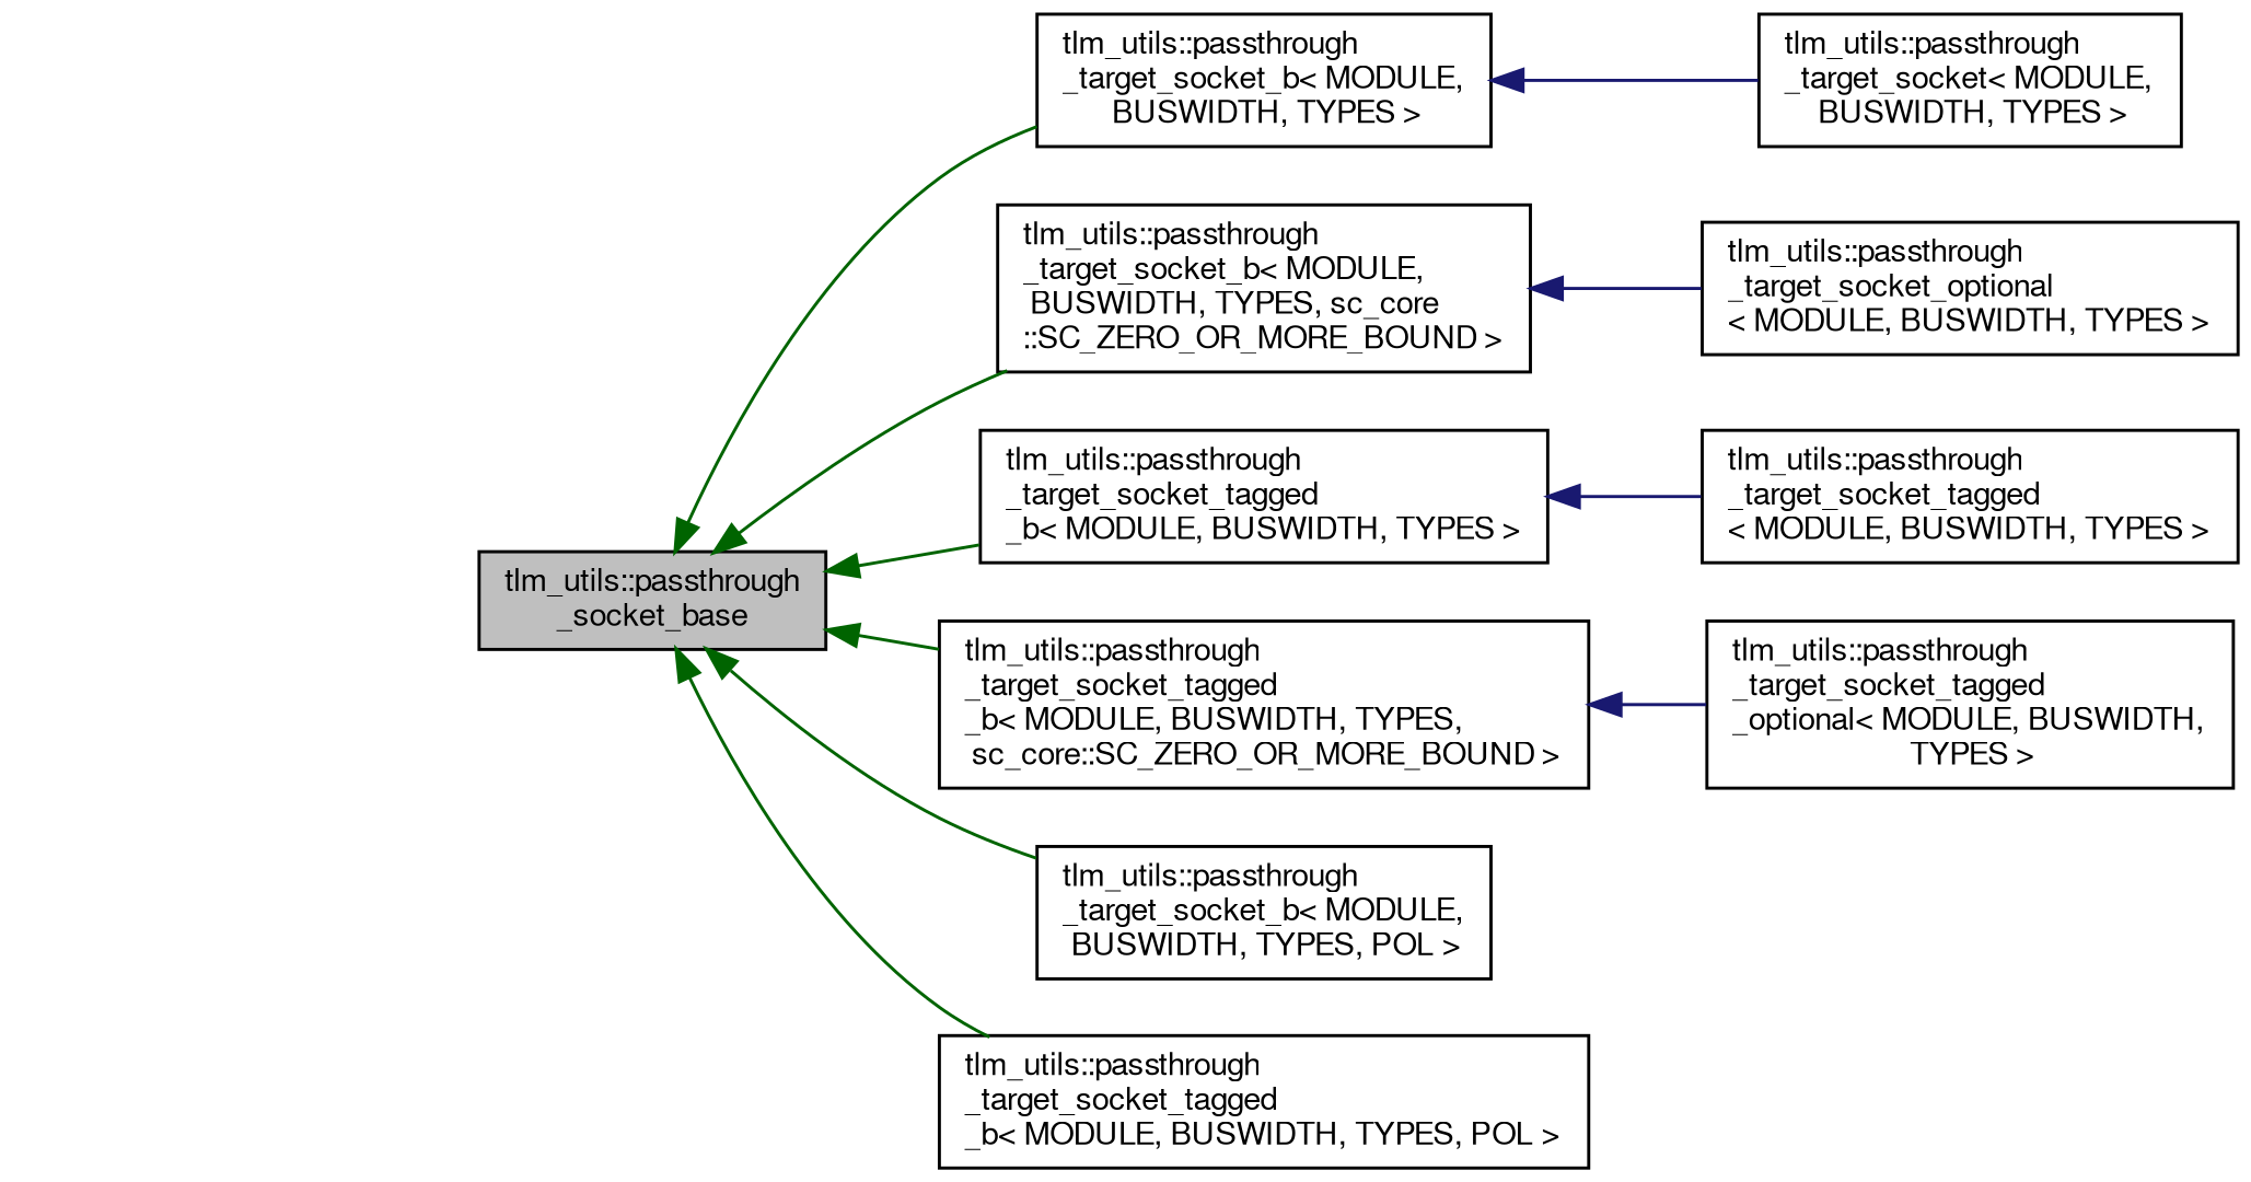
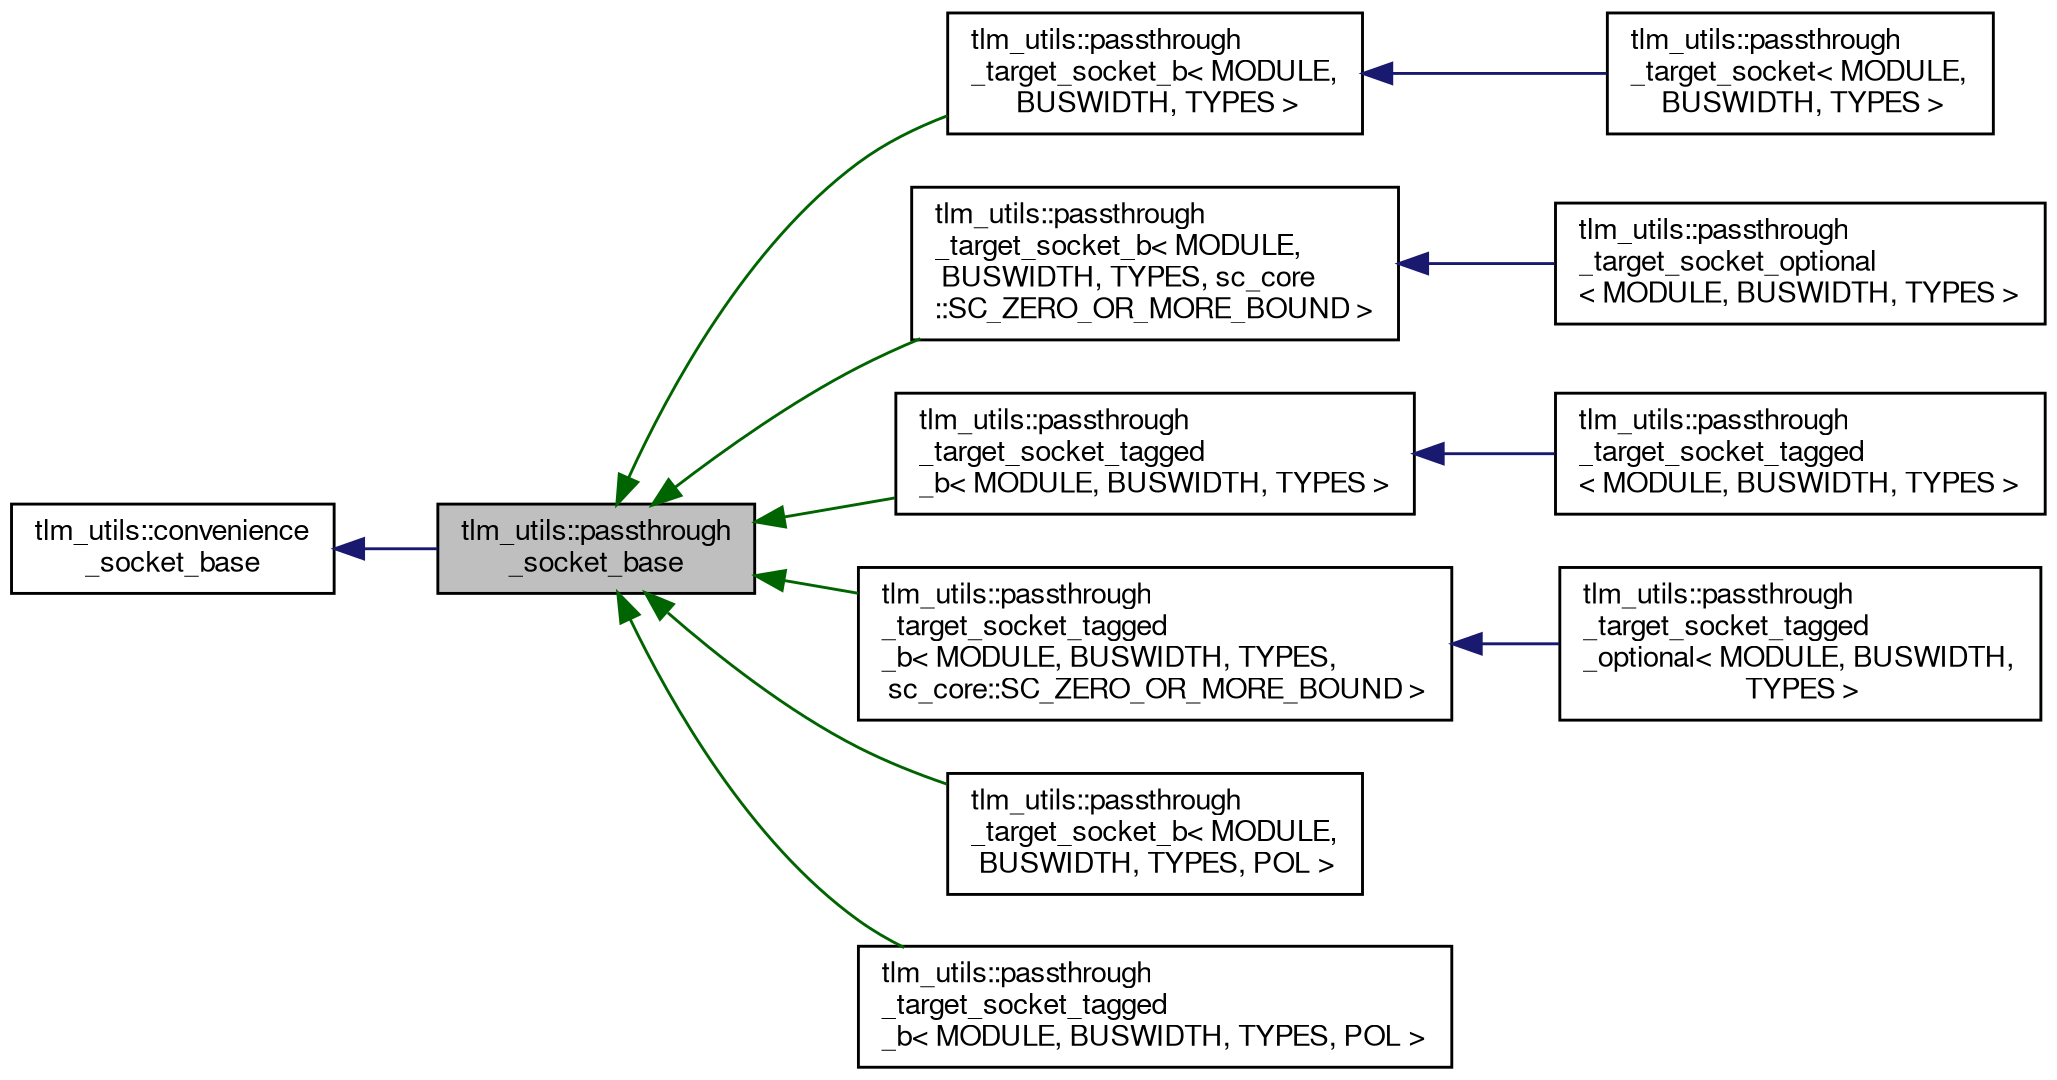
  digraph {
    rankdir=LR
    node [color=black fillcolor=white fontname=FreeSans fontsize=10 shape=record style=filled]
    edge [color=darkgreen dir=back fontname=FreeSans fontsize=10 labelfontname=FreeSans labelfontsize=10 style=solid]
    n1 [fillcolor=grey75 fontcolor=black height=0.2 label="tlm_utils::passthrough\l_socket_base" width=0.4]
    n2 [height=0.2 label="tlm_utils::passthrough\l_target_socket_b\< MODULE,\l BUSWIDTH, TYPES \>" width=0.4]
    n3 [height=0.2 label="tlm_utils::passthrough\l_target_socket_b\< MODULE,\l BUSWIDTH, TYPES, sc_core\l::SC_ZERO_OR_MORE_BOUND \>" width=0.4]
    n4 [height=0.2 label="tlm_utils::passthrough\l_target_socket_tagged\l_b\< MODULE, BUSWIDTH, TYPES \>" width=0.4]
    n5 [height=0.2 label="tlm_utils::passthrough\l_target_socket_tagged\l_b\< MODULE, BUSWIDTH, TYPES,\l sc_core::SC_ZERO_OR_MORE_BOUND \>" width=0.4]
    n6 [height=0.2 label="tlm_utils::passthrough\l_target_socket_b\< MODULE,\l BUSWIDTH, TYPES, POL \>" width=0.4]
    n7 [height=0.2 label="tlm_utils::passthrough\l_target_socket_tagged\l_b\< MODULE, BUSWIDTH, TYPES, POL \>" width=0.4]
+   n8 [height=0.2 label="tlm_utils::convenience\l_socket_base" width=0.4]
    n9 [height=0.2 label="tlm_utils::passthrough\l_target_socket\< MODULE,\l BUSWIDTH, TYPES \>" width=0.4]
    n10 [height=0.2 label="tlm_utils::passthrough\l_target_socket_optional\l\< MODULE, BUSWIDTH, TYPES \>" width=0.4]
    n11 [height=0.2 label="tlm_utils::passthrough\l_target_socket_tagged\l\< MODULE, BUSWIDTH, TYPES \>" width=0.4]
    n12 [height=0.2 label="tlm_utils::passthrough\l_target_socket_tagged\l_optional\< MODULE, BUSWIDTH,\l TYPES \>" width=0.4]
    n1 -> n2
    n1 -> n3
    n1 -> n4
    n1 -> n5
    n1 -> n6
    n1 -> n7
    n2 -> n9 [color=midnightblue]
    n3 -> n10 [color=midnightblue]
    n4 -> n11 [color=midnightblue]
    n5 -> n12 [color=midnightblue]
+   n8 -> n1 [color=midnightblue]
  }
